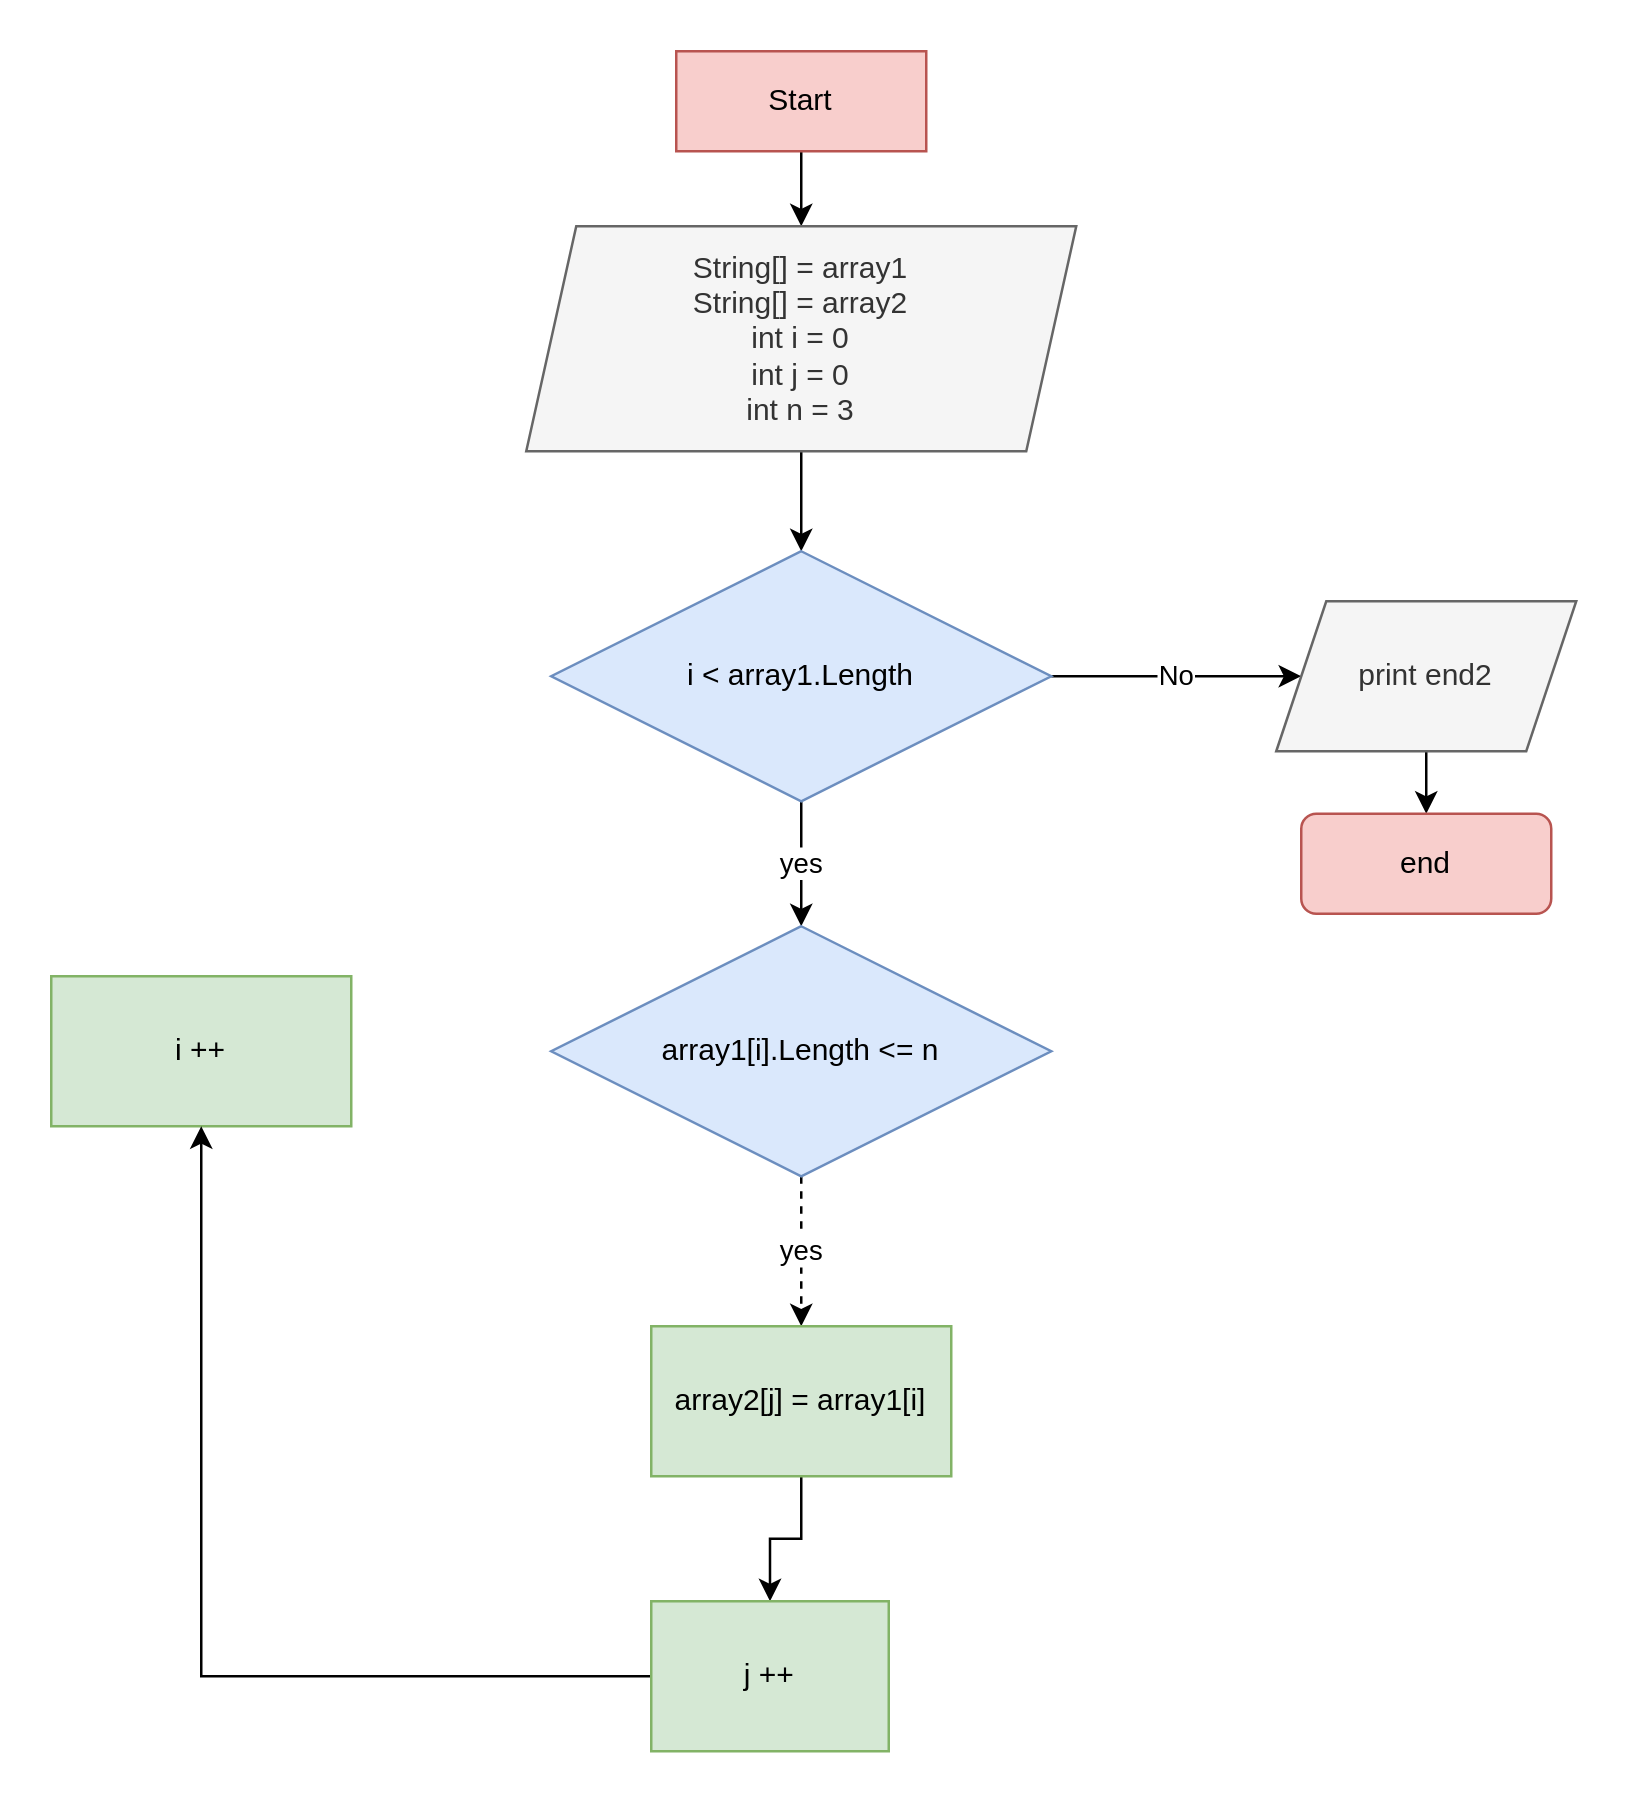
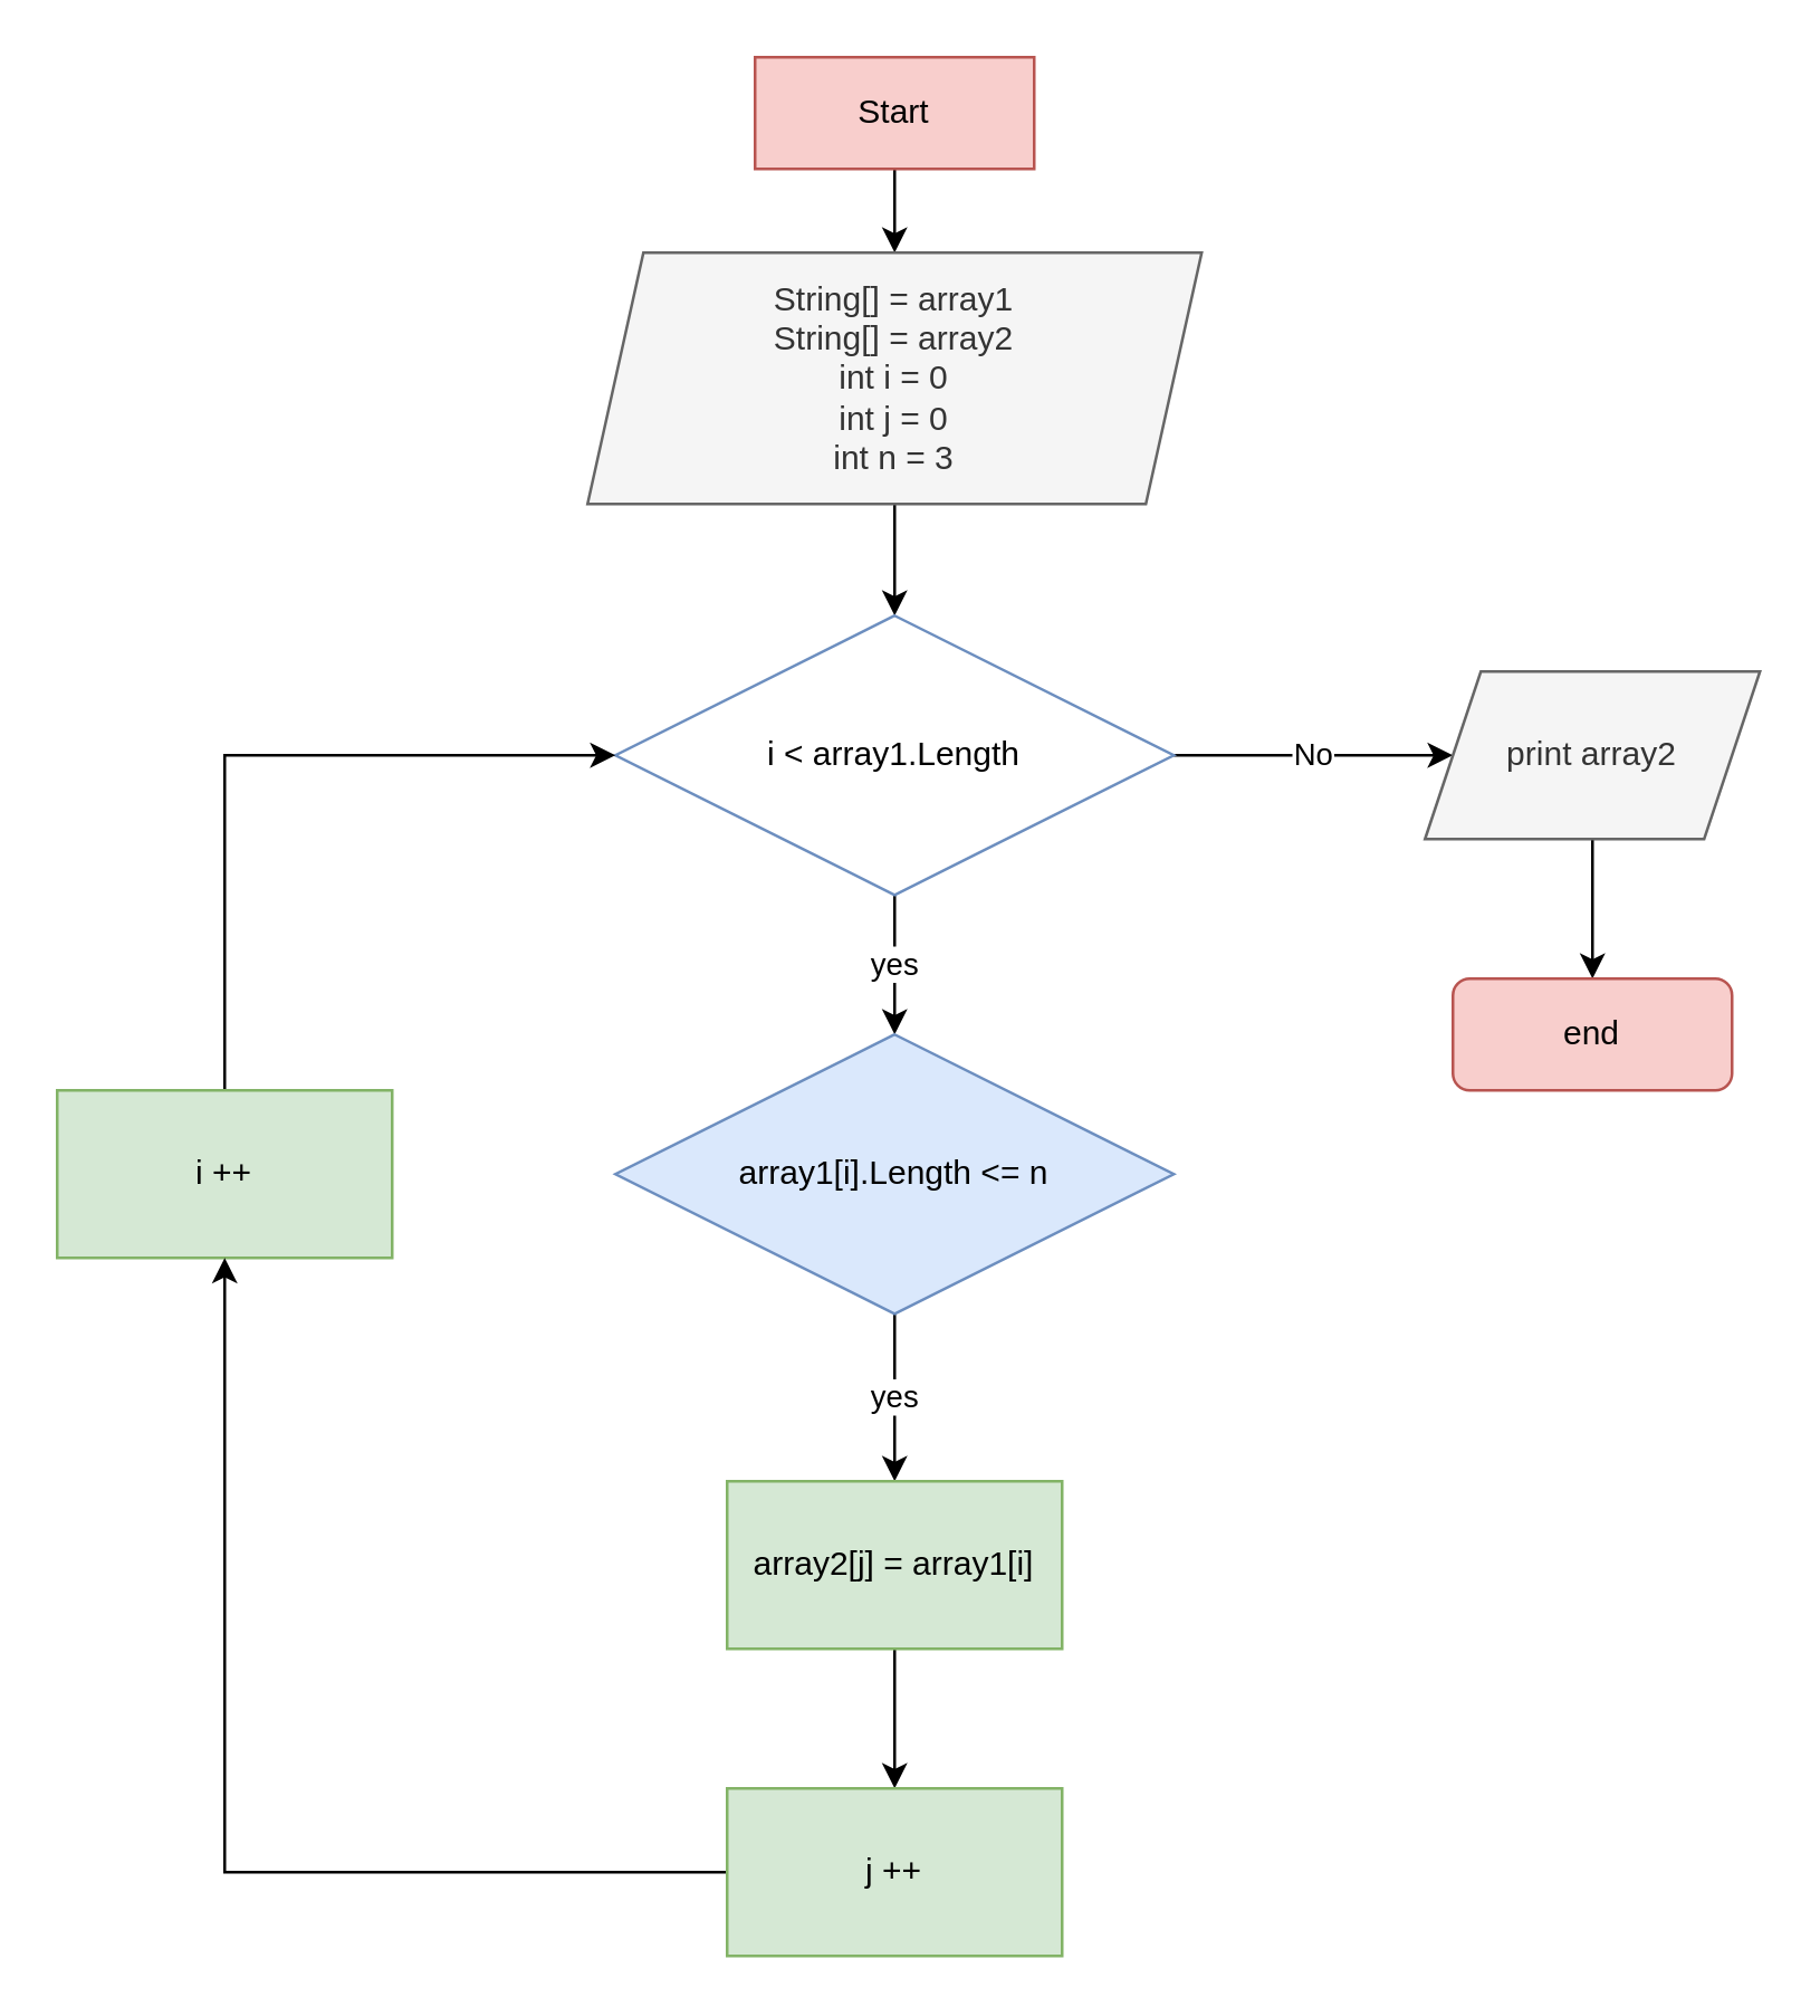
  <mxCell id="0" />
  <mxCell id="1" parent="0" />
  <mxCell id="2" style="edgeStyle=orthogonalEdgeStyle;rounded=0;orthogonalLoop=1;jettySize=auto;html=1;exitX=0.5;exitY=1;exitDx=0;exitDy=0;entryX=0.5;entryY=0;entryDx=0;entryDy=0;" edge="1" parent="1" source="3" target="5"><mxGeometry relative="1" as="geometry" /></mxCell>
  <mxCell id="3" value="Start" style="whiteSpace=wrap;html=1;fillColor=#f8cecc;strokeColor=#b85450;rounded=0;" vertex="1" parent="1"><mxGeometry x="270" y="20" width="100" height="40" as="geometry" /></mxCell>
  <mxCell id="4" style="edgeStyle=orthogonalEdgeStyle;rounded=0;orthogonalLoop=1;jettySize=auto;html=1;exitX=0.5;exitY=1;exitDx=0;exitDy=0;entryX=0.5;entryY=0;entryDx=0;entryDy=0;" edge="1" parent="1" source="5" target="8"><mxGeometry relative="1" as="geometry" /></mxCell>
  <mxCell id="5" value="String[] = array1&lt;br&gt;String[] = array2&lt;br&gt;int i = 0&lt;br&gt;int j = 0&lt;br&gt;int n = 3" style="shape=parallelogram;perimeter=parallelogramPerimeter;whiteSpace=wrap;html=1;fixedSize=1;fillColor=#f5f5f5;strokeColor=#666666;fontColor=#333333;" vertex="1" parent="1"><mxGeometry x="210" y="90" width="220" height="90" as="geometry" /></mxCell>
  <mxCell id="6" value="No" style="edgeStyle=orthogonalEdgeStyle;rounded=0;orthogonalLoop=1;jettySize=auto;html=1;exitX=1;exitY=0.5;exitDx=0;exitDy=0;" edge="1" parent="1" source="8" target="10"><mxGeometry relative="1" as="geometry" /></mxCell>
  <mxCell id="7" value="yes" style="edgeStyle=orthogonalEdgeStyle;rounded=0;orthogonalLoop=1;jettySize=auto;html=1;exitX=0.5;exitY=1;exitDx=0;exitDy=0;entryX=0.5;entryY=0;entryDx=0;entryDy=0;" edge="1" parent="1" source="8" target="13"><mxGeometry relative="1" as="geometry" /></mxCell>
- <mxCell id="8" value="i &amp;lt; array1.Length" style="rhombus;whiteSpace=wrap;html=1;fillColor=#dae8fc;strokeColor=#6c8ebf;" vertex="1" parent="1"><mxGeometry x="220" y="220" width="200" height="100" as="geometry" /></mxCell>
+ <mxCell id="8" value="i &amp;lt; array1.Length" style="rhombus;whiteSpace=wrap;html=1;fillColor=#ffffff;strokeColor=#6c8ebf;" vertex="1" parent="1"><mxGeometry x="220" y="220" width="200" height="100" as="geometry" /></mxCell>
  <mxCell id="9" style="edgeStyle=orthogonalEdgeStyle;rounded=0;orthogonalLoop=1;jettySize=auto;html=1;exitX=0.5;exitY=1;exitDx=0;exitDy=0;entryX=0.5;entryY=0;entryDx=0;entryDy=0;" edge="1" parent="1" source="10" target="11"><mxGeometry relative="1" as="geometry" /></mxCell>
- <mxCell id="10" value="print end2" style="shape=parallelogram;perimeter=parallelogramPerimeter;whiteSpace=wrap;html=1;fixedSize=1;fillColor=#f5f5f5;fontColor=#333333;strokeColor=#666666;" vertex="1" parent="1"><mxGeometry x="510" y="240" width="120" height="60" as="geometry" /></mxCell>
- <mxCell id="11" value="end" style="rounded=1;whiteSpace=wrap;html=1;fillColor=#f8cecc;strokeColor=#b85450;" vertex="1" parent="1"><mxGeometry x="520" y="325" width="100" height="40" as="geometry" /></mxCell>
- <mxCell id="12" value="yes" style="edgeStyle=orthogonalEdgeStyle;rounded=0;orthogonalLoop=1;jettySize=auto;html=1;exitX=0.5;exitY=1;exitDx=0;exitDy=0;entryX=0.5;entryY=0;entryDx=0;entryDy=0;dashed=1;" edge="1" parent="1" source="13" target="15"><mxGeometry relative="1" as="geometry" /></mxCell>
+ <mxCell id="10" value="print array2" style="shape=parallelogram;perimeter=parallelogramPerimeter;whiteSpace=wrap;html=1;fixedSize=1;fillColor=#f5f5f5;fontColor=#333333;strokeColor=#666666;" vertex="1" parent="1"><mxGeometry x="510" y="240" width="120" height="60" as="geometry" /></mxCell>
+ <mxCell id="11" value="end" style="rounded=1;whiteSpace=wrap;html=1;fillColor=#f8cecc;strokeColor=#b85450;" vertex="1" parent="1"><mxGeometry x="520" y="350" width="100" height="40" as="geometry" /></mxCell>
+ <mxCell id="12" value="yes" style="edgeStyle=orthogonalEdgeStyle;rounded=0;orthogonalLoop=1;jettySize=auto;html=1;exitX=0.5;exitY=1;exitDx=0;exitDy=0;entryX=0.5;entryY=0;entryDx=0;entryDy=0;" edge="1" parent="1" source="13" target="15"><mxGeometry relative="1" as="geometry" /></mxCell>
  <mxCell id="13" value="array1[i].Length &amp;lt;= n" style="rhombus;whiteSpace=wrap;html=1;fillColor=#dae8fc;strokeColor=#6c8ebf;" vertex="1" parent="1"><mxGeometry x="220" y="370" width="200" height="100" as="geometry" /></mxCell>
  <mxCell id="14" style="edgeStyle=orthogonalEdgeStyle;rounded=0;orthogonalLoop=1;jettySize=auto;html=1;exitX=0.5;exitY=1;exitDx=0;exitDy=0;entryX=0.5;entryY=0;entryDx=0;entryDy=0;" edge="1" parent="1" source="15" target="19"><mxGeometry relative="1" as="geometry" /></mxCell>
  <mxCell id="15" value="array2[j] = array1[i]" style="rounded=0;whiteSpace=wrap;html=1;fillColor=#d5e8d4;strokeColor=#82b366;" vertex="1" parent="1"><mxGeometry x="260" y="530" width="120" height="60" as="geometry" /></mxCell>
+ <mxCell id="16" style="edgeStyle=orthogonalEdgeStyle;rounded=0;orthogonalLoop=1;jettySize=auto;html=1;exitX=0.5;exitY=0;exitDx=0;exitDy=0;entryX=0;entryY=0.5;entryDx=0;entryDy=0;" edge="1" parent="1" source="17" target="8"><mxGeometry relative="1" as="geometry" /></mxCell>
  <mxCell id="17" value="i ++" style="rounded=0;whiteSpace=wrap;html=1;fillColor=#d5e8d4;strokeColor=#82b366;" vertex="1" parent="1"><mxGeometry x="20" y="390" width="120" height="60" as="geometry" /></mxCell>
  <mxCell id="18" style="edgeStyle=orthogonalEdgeStyle;rounded=0;orthogonalLoop=1;jettySize=auto;html=1;exitX=0;exitY=0.5;exitDx=0;exitDy=0;entryX=0.5;entryY=1;entryDx=0;entryDy=0;" edge="1" parent="1" source="19" target="17"><mxGeometry relative="1" as="geometry" /></mxCell>
- <mxCell id="19" value="j ++" style="rounded=0;whiteSpace=wrap;html=1;fillColor=#d5e8d4;strokeColor=#82b366;" vertex="1" parent="1"><mxGeometry x="260" y="640" width="95" height="60" as="geometry" /></mxCell>
+ <mxCell id="19" value="j ++" style="rounded=0;whiteSpace=wrap;html=1;fillColor=#d5e8d4;strokeColor=#82b366;" vertex="1" parent="1"><mxGeometry x="260" y="640" width="120" height="60" as="geometry" /></mxCell>
